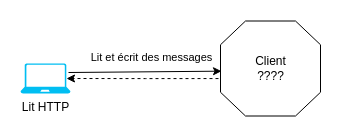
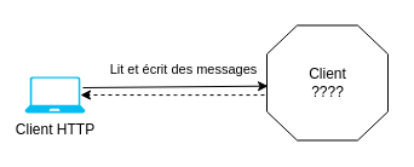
  <mxCell id="0" />
  <mxCell id="1" parent="0" />
- <mxCell id="2" value="Lit HTTP" style="verticalLabelPosition=bottom;html=1;verticalAlign=top;align=center;strokeColor=none;fillColor=#00BEF2;shape=mxgraph.azure.laptop;pointerEvents=1;" parent="1" vertex="1"><mxGeometry x="20" y="63" width="50" height="30" as="geometry" /></mxCell>
+ <mxCell id="2" value="Client HTTP" style="verticalLabelPosition=bottom;html=1;verticalAlign=top;align=center;strokeColor=none;fillColor=#00BEF2;shape=mxgraph.azure.laptop;pointerEvents=1;" parent="1" vertex="1"><mxGeometry x="20" y="63" width="50" height="30" as="geometry" /></mxCell>
  <mxCell id="3" value="" style="endArrow=classic;html=1;exitX=0.96;exitY=0.3;exitDx=0;exitDy=0;exitPerimeter=0;entryX=0.01;entryY=0.528;entryDx=0;entryDy=0;entryPerimeter=0;" parent="1" source="2" target="6" edge="1"><mxGeometry width="50" height="50" relative="1" as="geometry"><mxPoint x="340" y="163" as="sourcePoint" /><mxPoint x="210" y="103" as="targetPoint" /><Array as="points" /></mxGeometry></mxCell>
  <mxCell id="4" value="Lit et écrit des messages" style="edgeLabel;html=1;align=center;verticalAlign=middle;resizable=0;points=[];" parent="3" vertex="1" connectable="0"><mxGeometry x="-0.155" relative="1" as="geometry"><mxPoint x="18" y="-15" as="offset" /></mxGeometry></mxCell>
  <mxCell id="5" style="edgeStyle=orthogonalEdgeStyle;rounded=0;orthogonalLoop=1;jettySize=auto;html=1;entryX=0.92;entryY=0.5;entryDx=0;entryDy=0;entryPerimeter=0;dashed=1;exitX=-0.02;exitY=0.606;exitDx=0;exitDy=0;exitPerimeter=0;" parent="1" source="6" target="2" edge="1"><mxGeometry relative="1" as="geometry"><mxPoint x="190" y="123" as="sourcePoint" /></mxGeometry></mxCell>
  <mxCell id="6" value="Client&lt;br&gt;????" style="verticalLabelPosition=middle;verticalAlign=middle;html=1;shape=mxgraph.basic.polygon;polyCoords=[[0.25,0],[0.75,0],[1,0.25],[1,0.75],[0.75,1],[0.25,1],[0,0.75],[0,0.25]];polyline=0;labelPosition=center;align=center;" vertex="1" parent="1"><mxGeometry x="220" y="20.5" width="100" height="95" as="geometry" /></mxCell>
